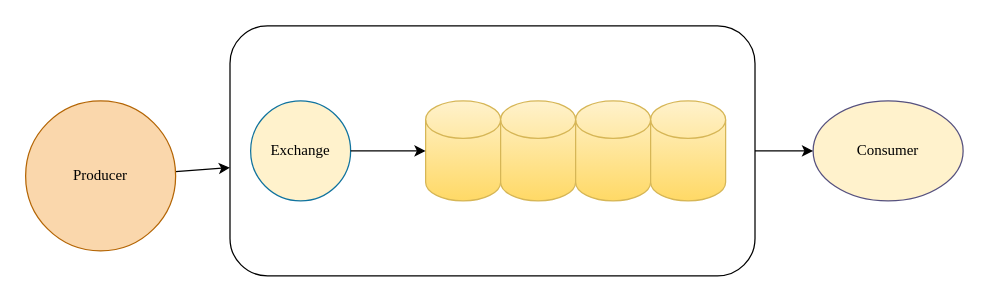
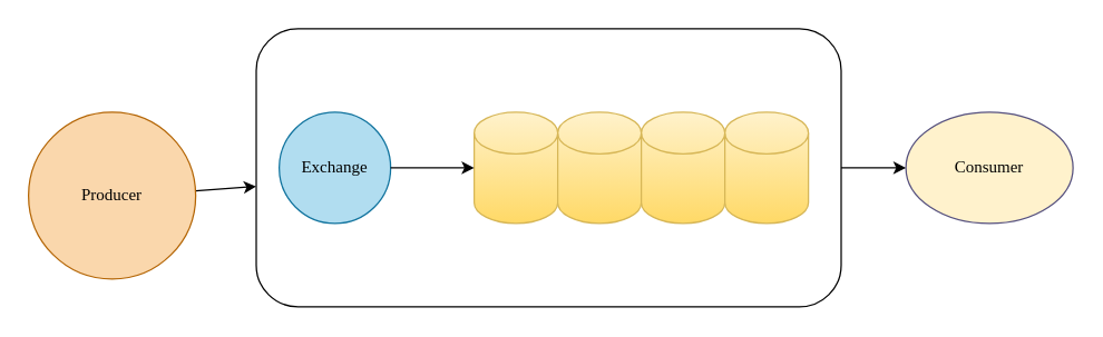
  <mxCell id="0" />
  <mxCell id="1" parent="0" />
  <mxCell id="2" value="" style="edgeStyle=none;html=1;fontFamily=Comic Sans MS;fontColor=#000000;strokeColor=#000000;" edge="1" parent="1" source="3" target="11"><mxGeometry relative="1" as="geometry" /></mxCell>
  <mxCell id="3" value="Producer" style="ellipse;whiteSpace=wrap;html=1;fillColor=#fad7ac;strokeColor=#b46504;fontFamily=Comic Sans MS;fontColor=#000000;" vertex="1" parent="1"><mxGeometry x="20" y="80" width="120" height="120" as="geometry" /></mxCell>
- <mxCell id="4" value="Exchange" style="ellipse;whiteSpace=wrap;html=1;aspect=fixed;fillColor=#fff2cc;strokeColor=#10739e;fontFamily=Comic Sans MS;fontColor=#000000;" vertex="1" parent="1"><mxGeometry x="200" y="80" width="80" height="80" as="geometry" /></mxCell>
+ <mxCell id="4" value="Exchange" style="ellipse;whiteSpace=wrap;html=1;aspect=fixed;fillColor=#b1ddf0;strokeColor=#10739e;fontFamily=Comic Sans MS;fontColor=#000000;" vertex="1" parent="1"><mxGeometry x="200" y="80" width="80" height="80" as="geometry" /></mxCell>
  <mxCell id="5" value="" style="shape=cylinder3;whiteSpace=wrap;html=1;boundedLbl=1;backgroundOutline=1;size=15;fillColor=#fff2cc;gradientColor=#ffd966;strokeColor=#d6b656;fontFamily=Comic Sans MS;fontColor=#000000;" vertex="1" parent="1"><mxGeometry x="340" y="80" width="60" height="80" as="geometry" /></mxCell>
  <mxCell id="6" value="" style="shape=cylinder3;whiteSpace=wrap;html=1;boundedLbl=1;backgroundOutline=1;size=15;fillColor=#fff2cc;gradientColor=#ffd966;strokeColor=#d6b656;fontFamily=Comic Sans MS;fontColor=#000000;" vertex="1" parent="1"><mxGeometry x="400" y="80" width="60" height="80" as="geometry" /></mxCell>
  <mxCell id="7" value="" style="shape=cylinder3;whiteSpace=wrap;html=1;boundedLbl=1;backgroundOutline=1;size=15;fillColor=#fff2cc;gradientColor=#ffd966;strokeColor=#d6b656;fontFamily=Comic Sans MS;fontColor=#000000;" vertex="1" parent="1"><mxGeometry x="460" y="80" width="60" height="80" as="geometry" /></mxCell>
  <mxCell id="8" value="" style="shape=cylinder3;whiteSpace=wrap;html=1;boundedLbl=1;backgroundOutline=1;size=15;fillColor=#fff2cc;gradientColor=#ffd966;strokeColor=#d6b656;fontFamily=Comic Sans MS;fontColor=#000000;" vertex="1" parent="1"><mxGeometry x="520" y="80" width="60" height="80" as="geometry" /></mxCell>
  <mxCell id="9" value="Consumer" style="ellipse;whiteSpace=wrap;html=1;fillColor=#fff2cc;strokeColor=#56517e;fontFamily=Comic Sans MS;fontColor=#000000;" vertex="1" parent="1"><mxGeometry x="650" y="80" width="120" height="80" as="geometry" /></mxCell>
  <mxCell id="10" value="" style="edgeStyle=none;html=1;fontFamily=Comic Sans MS;fontColor=#000000;strokeColor=#000000;" edge="1" parent="1" source="11" target="9"><mxGeometry relative="1" as="geometry" /></mxCell>
  <mxCell id="11" value="" style="rounded=1;whiteSpace=wrap;html=1;fontFamily=Comic Sans MS;fillColor=none;strokeColor=#000000;" vertex="1" parent="1"><mxGeometry x="183.5" y="20" width="420" height="200" as="geometry" /></mxCell>
  <mxCell id="12" value="" style="endArrow=classic;html=1;fontFamily=Comic Sans MS;fontColor=#000000;strokeColor=#000000;entryX=0;entryY=0.5;entryDx=0;entryDy=0;entryPerimeter=0;" edge="1" parent="1" target="5"><mxGeometry width="50" height="50" relative="1" as="geometry"><mxPoint x="280" y="120" as="sourcePoint" /><mxPoint x="330" y="70" as="targetPoint" /></mxGeometry></mxCell>
